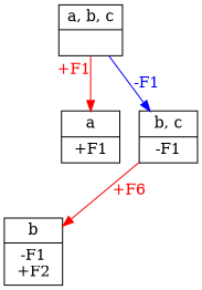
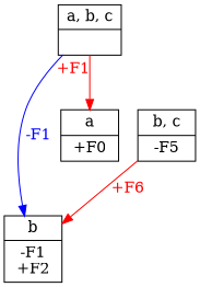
  digraph {
    node [shape=record]
    edge [color=red fontcolor=red]
    n1 [label="{<segs> b |<feats> -F1\n+F2 }"]
    n2 [label="{<segs> a, b, c |<feats>  }"]
-   n3 [label="{<segs> a |<feats> +F1 }"]
-   n4 [label="{<segs> b, c |<feats> -F1 }"]
+   n3 [label="{<segs> a |<feats> +F0 }"]
+   n4 [label="{<segs> b, c |<feats> -F5 }"]
    subgraph sub_1 {
      rank=same
      n1
    }
    n2 -> n3 [xlabel="+F1"]
-   n2 -> n4 [color=blue fontcolor=blue label="-F1"]
+   n2 -> n1 [color=blue fontcolor=blue label="-F1"]
    n4 -> n1 [label="+F6"]
  }
